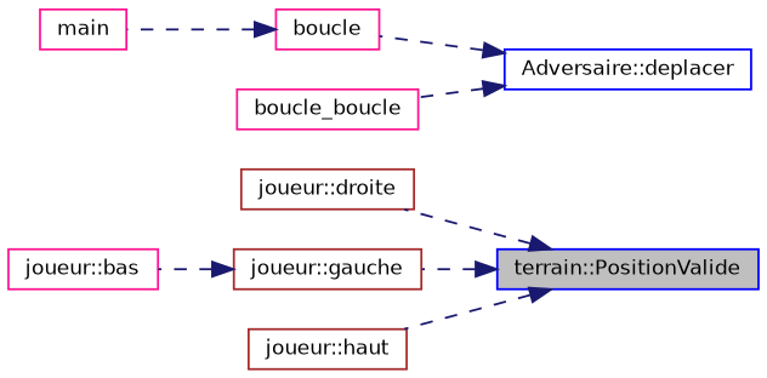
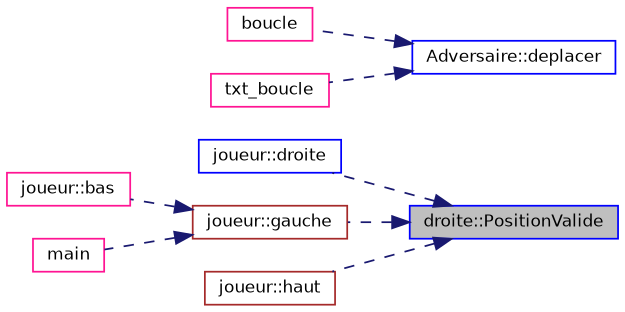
  digraph {
    rankdir=RL
    node [color=deeppink fillcolor=white fontname=Helvetica fontsize=10 shape=record style=filled]
    edge [color=midnightblue dir=back fontname=Helvetica fontsize=10 labelfontname=Helvetica labelfontsize=10 style=dashed]
-   n1 [color=blue fillcolor=grey75 fontcolor=black height=0.2 label="terrain::PositionValide" width=0.4]
-   n2 [color=brown height=0.2 label="joueur::droite" width=0.4]
+   n1 [color=blue fillcolor=grey75 fontcolor=black height=0.2 label="droite::PositionValide" width=0.4]
+   n2 [color=blue height=0.2 label="joueur::droite" width=0.4]
    n3 [color=brown height=0.2 label="joueur::gauche" width=0.4]
    n4 [color=brown height=0.2 label="joueur::haut" width=0.4]
    n5 [height=0.2 label="joueur::bas" width=0.4]
    n6 [color=blue height=0.2 label="Adversaire::deplacer" width=0.4]
    n7 [height=0.2 label=boucle width=0.4]
-   n8 [height=0.2 label=boucle_boucle width=0.4]
+   n8 [height=0.2 label=txt_boucle width=0.4]
    n9 [height=0.2 label=main width=0.4]
    n1 -> n2
    n1 -> n3
    n1 -> n4
    n3 -> n5
    n6 -> n7
    n6 -> n8
-   n7 -> n9
+   n3 -> n9
  }
